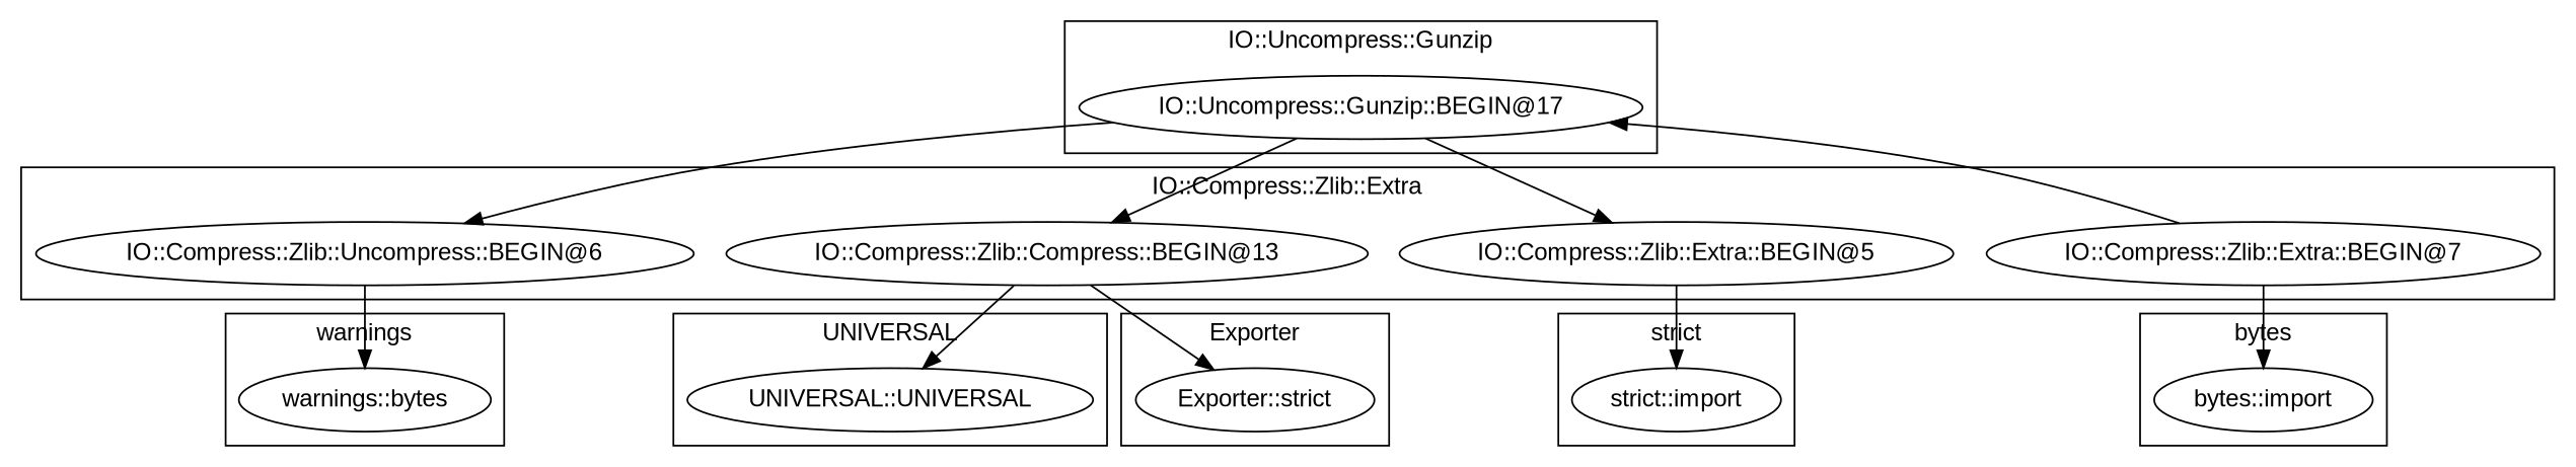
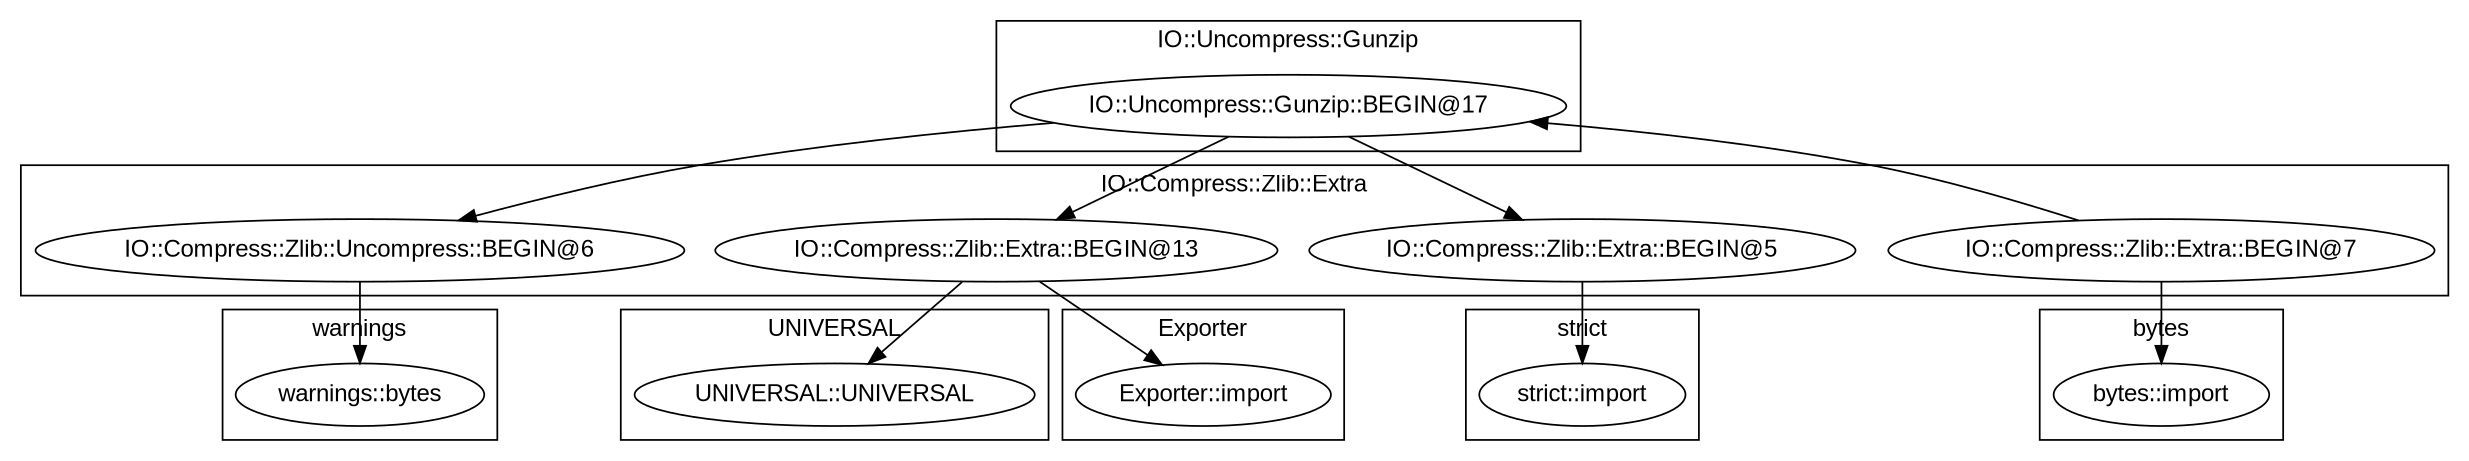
  digraph {
    fontname="Liberation Sans"
    node [fontname="Liberation Sans"]
    edge [fontname="Liberation Sans"]
    n1 [label="warnings::bytes"]
    n2 [label="IO::Compress::Zlib::Uncompress::BEGIN@6"]
-   "IO::Compress::Zlib::Extra::BEGIN@13" [label="IO::Compress::Zlib::Compress::BEGIN@13"]
+   "IO::Compress::Zlib::Extra::BEGIN@13"
    "IO::Compress::Zlib::Extra::BEGIN@5"
    "IO::Compress::Zlib::Extra::BEGIN@7"
    "bytes::import"
    n7 [label="UNIVERSAL::UNIVERSAL"]
    "strict::import"
    "IO::Uncompress::Gunzip::BEGIN@17"
-   "Exporter::import" [label="Exporter::strict"]
+   "Exporter::import"
    subgraph cluster_1 {
      label=warnings
      n1
    }
    subgraph cluster_2 {
      label="IO::Compress::Zlib::Extra"
      n2
      "IO::Compress::Zlib::Extra::BEGIN@13"
      "IO::Compress::Zlib::Extra::BEGIN@5"
      "IO::Compress::Zlib::Extra::BEGIN@7"
    }
    subgraph cluster_3 {
      label=bytes
      "bytes::import"
    }
    subgraph cluster_4 {
      label=UNIVERSAL
      n7
    }
    subgraph cluster_5 {
      label="strict"
      "strict::import"
    }
    subgraph cluster_6 {
      label="IO::Uncompress::Gunzip"
      "IO::Uncompress::Gunzip::BEGIN@17"
    }
    subgraph cluster_7 {
      label=Exporter
      "Exporter::import"
    }
    n2 -> n1
    "IO::Compress::Zlib::Extra::BEGIN@13" -> n7
    "IO::Compress::Zlib::Extra::BEGIN@13" -> "Exporter::import"
    "IO::Compress::Zlib::Extra::BEGIN@5" -> "strict::import"
    "IO::Compress::Zlib::Extra::BEGIN@7" -> "bytes::import"
    "IO::Compress::Zlib::Extra::BEGIN@7" -> "IO::Uncompress::Gunzip::BEGIN@17"
    "IO::Uncompress::Gunzip::BEGIN@17" -> n2
    "IO::Uncompress::Gunzip::BEGIN@17" -> "IO::Compress::Zlib::Extra::BEGIN@13"
    "IO::Uncompress::Gunzip::BEGIN@17" -> "IO::Compress::Zlib::Extra::BEGIN@5"
  }
